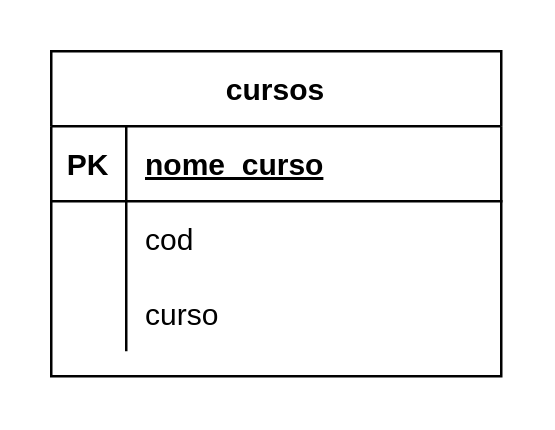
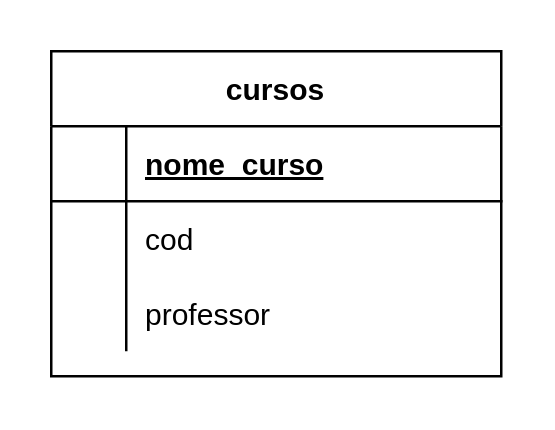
  <mxCell id="0" />
  <mxCell id="1" parent="0" />
  <mxCell id="2" value="cursos" style="shape=table;startSize=30;container=1;collapsible=1;childLayout=tableLayout;fixedRows=1;rowLines=0;fontStyle=1;align=center;resizeLast=1;" vertex="1" parent="1"><mxGeometry x="20" y="20" width="180" height="130" as="geometry" /></mxCell>
  <mxCell id="3" value="" style="shape=partialRectangle;collapsible=0;dropTarget=0;pointerEvents=0;fillColor=none;top=0;left=0;bottom=1;right=0;points=[[0,0.5],[1,0.5]];portConstraint=eastwest;" vertex="1" parent="2"><mxGeometry y="30" width="180" height="30" as="geometry" /></mxCell>
- <mxCell id="4" value="PK" style="shape=partialRectangle;connectable=0;fillColor=none;top=0;left=0;bottom=0;right=0;fontStyle=1;overflow=hidden;" vertex="1" parent="3"><mxGeometry width="30" height="30" as="geometry" /></mxCell>
  <mxCell id="5" value="nome_curso" style="shape=partialRectangle;connectable=0;fillColor=none;top=0;left=0;bottom=0;right=0;align=left;spacingLeft=6;fontStyle=5;overflow=hidden;" vertex="1" parent="3"><mxGeometry x="30" width="150" height="30" as="geometry" /></mxCell>
  <mxCell id="6" value="" style="shape=partialRectangle;collapsible=0;dropTarget=0;pointerEvents=0;fillColor=none;top=0;left=0;bottom=0;right=0;points=[[0,0.5],[1,0.5]];portConstraint=eastwest;" vertex="1" parent="2"><mxGeometry y="60" width="180" height="30" as="geometry" /></mxCell>
  <mxCell id="7" value="" style="shape=partialRectangle;connectable=0;fillColor=none;top=0;left=0;bottom=0;right=0;editable=1;overflow=hidden;" vertex="1" parent="6"><mxGeometry width="30" height="30" as="geometry" /></mxCell>
  <mxCell id="8" value="cod" style="shape=partialRectangle;connectable=0;fillColor=none;top=0;left=0;bottom=0;right=0;align=left;spacingLeft=6;overflow=hidden;" vertex="1" parent="6"><mxGeometry x="30" width="150" height="30" as="geometry" /></mxCell>
  <mxCell id="9" value="" style="shape=partialRectangle;collapsible=0;dropTarget=0;pointerEvents=0;fillColor=none;top=0;left=0;bottom=0;right=0;points=[[0,0.5],[1,0.5]];portConstraint=eastwest;" vertex="1" parent="2"><mxGeometry y="90" width="180" height="30" as="geometry" /></mxCell>
  <mxCell id="10" value="" style="shape=partialRectangle;connectable=0;fillColor=none;top=0;left=0;bottom=0;right=0;editable=1;overflow=hidden;" vertex="1" parent="9"><mxGeometry width="30" height="30" as="geometry" /></mxCell>
- <mxCell id="11" value="curso" style="shape=partialRectangle;connectable=0;fillColor=none;top=0;left=0;bottom=0;right=0;align=left;spacingLeft=6;overflow=hidden;" vertex="1" parent="9"><mxGeometry x="30" width="150" height="30" as="geometry" /></mxCell>
+ <mxCell id="11" value="professor" style="shape=partialRectangle;connectable=0;fillColor=none;top=0;left=0;bottom=0;right=0;align=left;spacingLeft=6;overflow=hidden;" vertex="1" parent="9"><mxGeometry x="30" width="150" height="30" as="geometry" /></mxCell>
